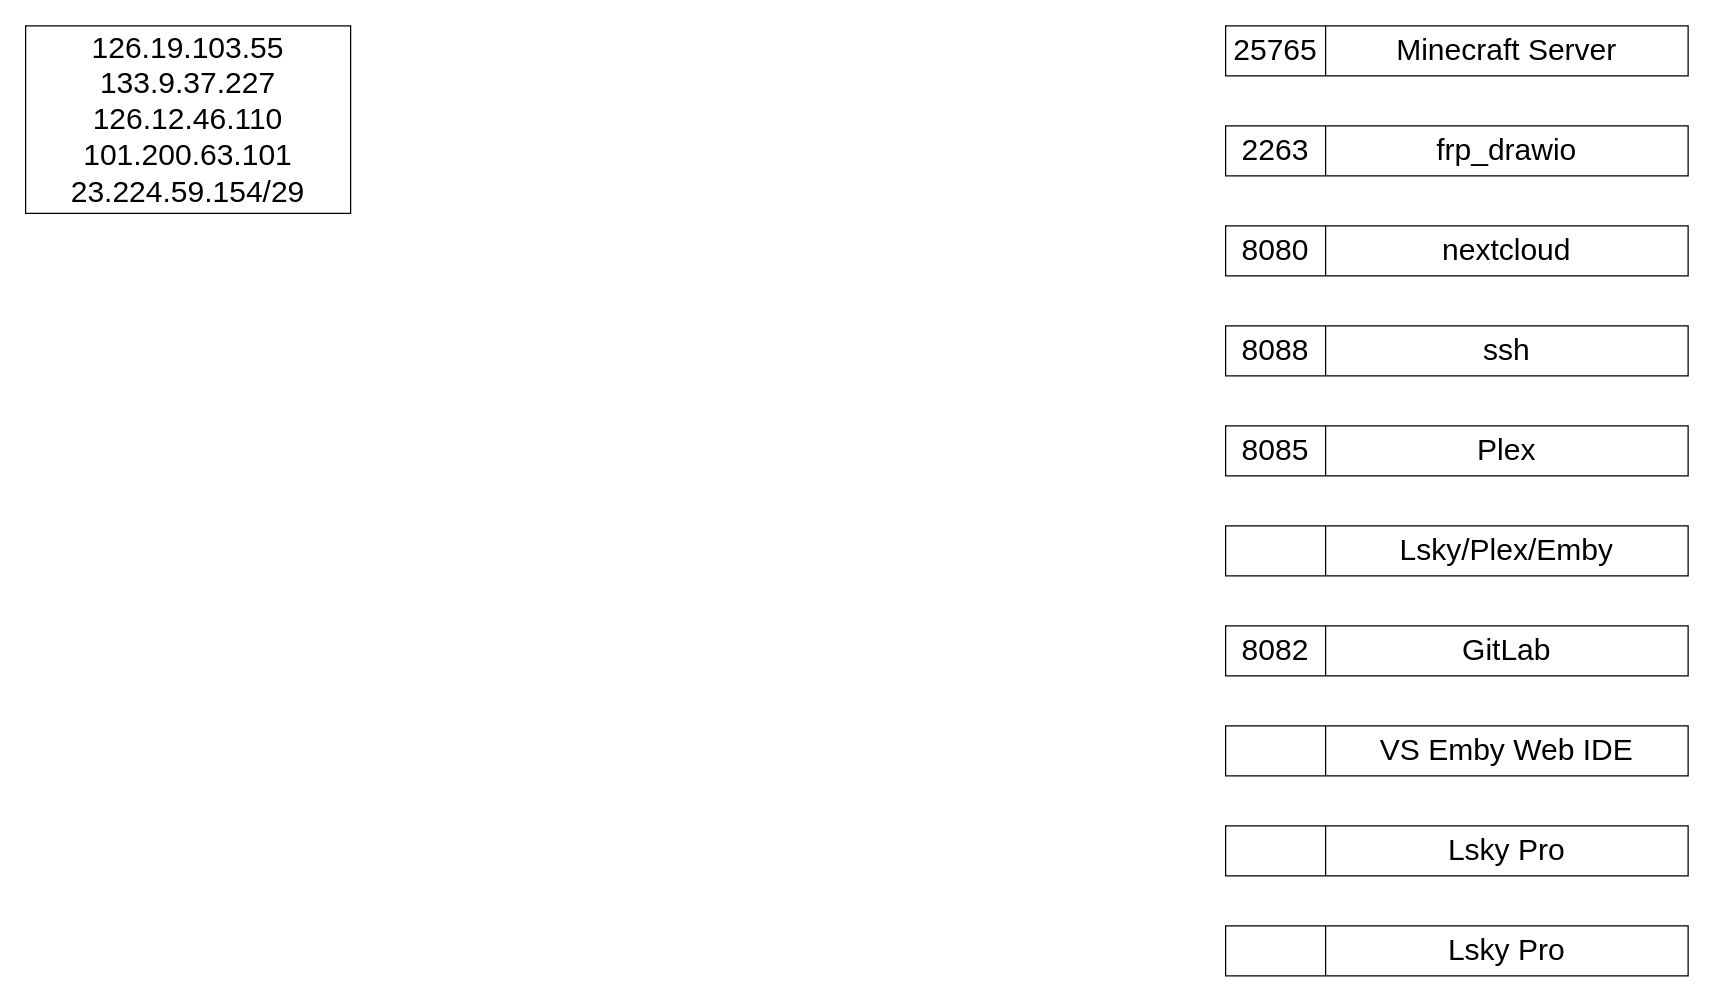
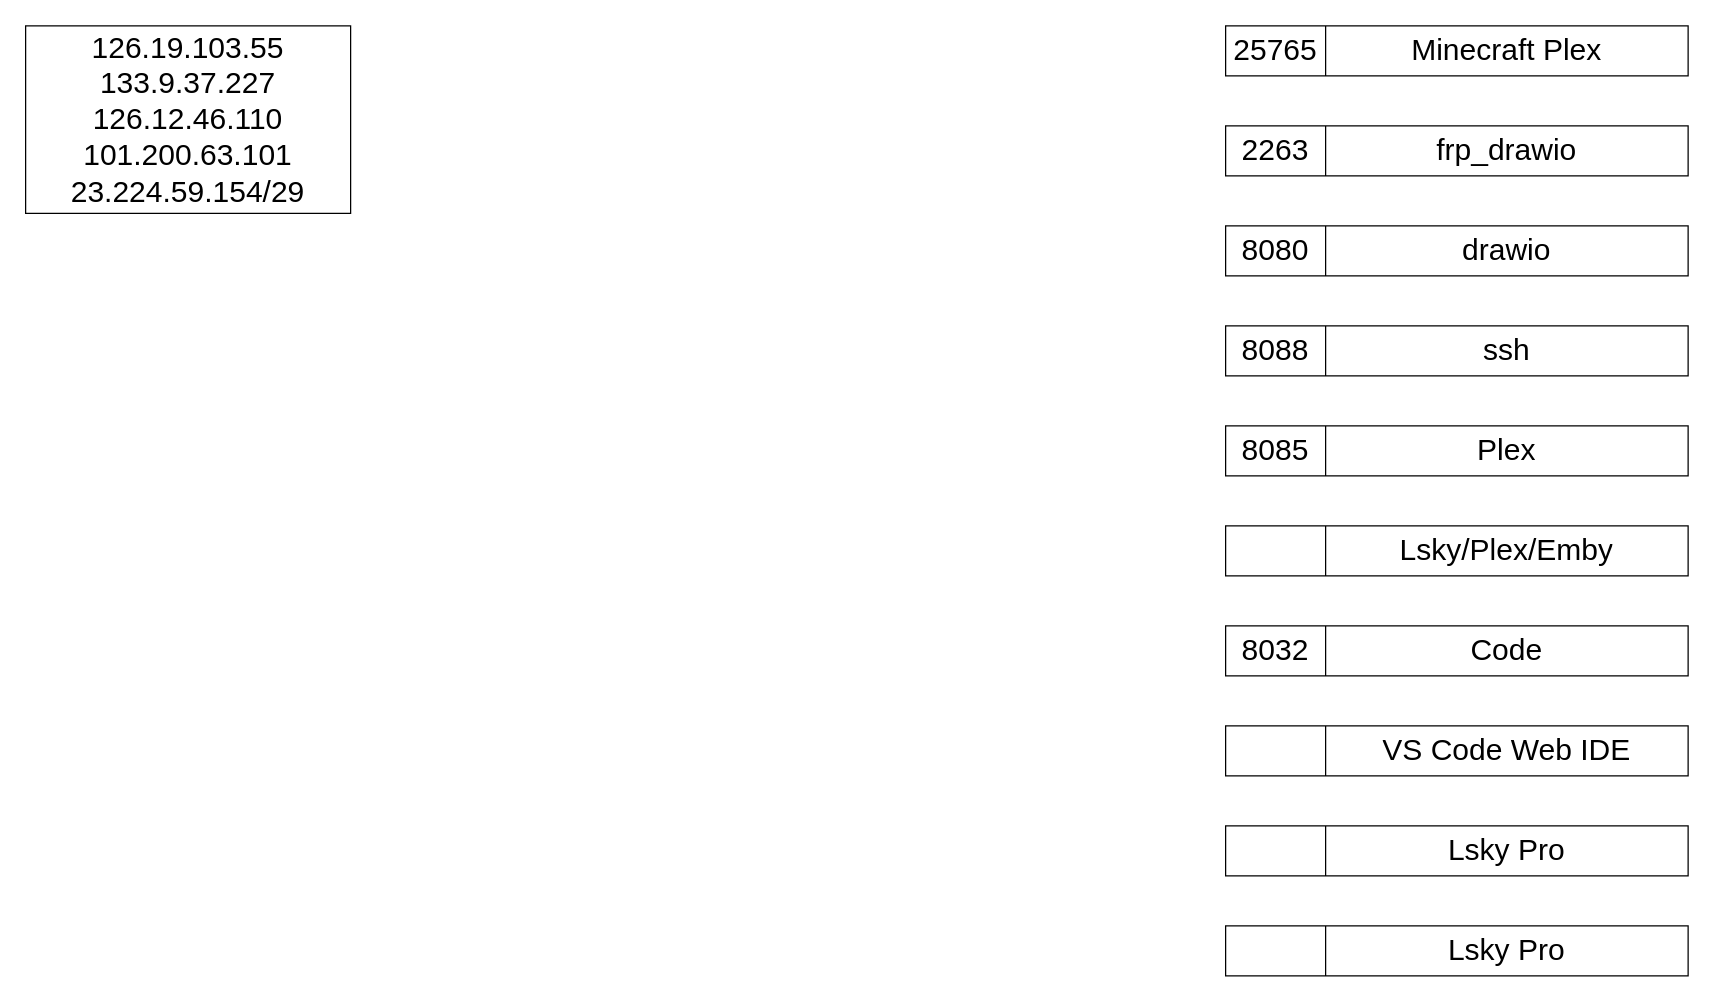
  <mxCell id="0" />
  <mxCell id="1" parent="0" />
  <mxCell id="2" value="" style="shape=table;startSize=0;container=1;collapsible=0;childLayout=tableLayout;fontSize=24;" parent="1" vertex="1"><mxGeometry x="980" y="20" width="370" height="40" as="geometry" /></mxCell>
  <mxCell id="3" value="" style="shape=tableRow;horizontal=0;startSize=0;swimlaneHead=0;swimlaneBody=0;top=0;left=0;bottom=0;right=0;collapsible=0;dropTarget=0;fillColor=none;points=[[0,0.5],[1,0.5]];portConstraint=eastwest;fontSize=24;" parent="2" vertex="1"><mxGeometry width="370" height="40" as="geometry" /></mxCell>
  <mxCell id="4" value="25765" style="shape=partialRectangle;html=1;whiteSpace=wrap;connectable=0;overflow=hidden;fillColor=none;top=0;left=0;bottom=0;right=0;pointerEvents=1;fontSize=24;" parent="3" vertex="1"><mxGeometry width="80" height="40" as="geometry"><mxRectangle width="80" height="40" as="alternateBounds" /></mxGeometry></mxCell>
- <mxCell id="5" value="Minecraft Server" style="shape=partialRectangle;html=1;whiteSpace=wrap;connectable=0;overflow=hidden;fillColor=none;top=0;left=0;bottom=0;right=0;pointerEvents=1;fontSize=24;" parent="3" vertex="1"><mxGeometry x="80" width="290" height="40" as="geometry"><mxRectangle width="290" height="40" as="alternateBounds" /></mxGeometry></mxCell>
+ <mxCell id="5" value="Minecraft Plex" style="shape=partialRectangle;html=1;whiteSpace=wrap;connectable=0;overflow=hidden;fillColor=none;top=0;left=0;bottom=0;right=0;pointerEvents=1;fontSize=24;" parent="3" vertex="1"><mxGeometry x="80" width="290" height="40" as="geometry"><mxRectangle width="290" height="40" as="alternateBounds" /></mxGeometry></mxCell>
  <mxCell id="6" value="" style="shape=table;startSize=0;container=1;collapsible=0;childLayout=tableLayout;fontSize=24;" parent="1" vertex="1"><mxGeometry x="980" y="100" width="370" height="40" as="geometry" /></mxCell>
  <mxCell id="7" value="" style="shape=tableRow;horizontal=0;startSize=0;swimlaneHead=0;swimlaneBody=0;top=0;left=0;bottom=0;right=0;collapsible=0;dropTarget=0;fillColor=none;points=[[0,0.5],[1,0.5]];portConstraint=eastwest;fontSize=24;" parent="6" vertex="1"><mxGeometry width="370" height="40" as="geometry" /></mxCell>
  <mxCell id="8" value="2263" style="shape=partialRectangle;html=1;whiteSpace=wrap;connectable=0;overflow=hidden;fillColor=none;top=0;left=0;bottom=0;right=0;pointerEvents=1;fontSize=24;" parent="7" vertex="1"><mxGeometry width="80" height="40" as="geometry"><mxRectangle width="80" height="40" as="alternateBounds" /></mxGeometry></mxCell>
  <mxCell id="9" value="frp_drawio" style="shape=partialRectangle;html=1;whiteSpace=wrap;connectable=0;overflow=hidden;fillColor=none;top=0;left=0;bottom=0;right=0;pointerEvents=1;fontSize=24;" parent="7" vertex="1"><mxGeometry x="80" width="290" height="40" as="geometry"><mxRectangle width="290" height="40" as="alternateBounds" /></mxGeometry></mxCell>
  <mxCell id="10" value="" style="shape=table;startSize=0;container=1;collapsible=0;childLayout=tableLayout;fontSize=24;" parent="1" vertex="1"><mxGeometry x="980" y="260" width="370" height="40" as="geometry" /></mxCell>
  <mxCell id="11" value="" style="shape=tableRow;horizontal=0;startSize=0;swimlaneHead=0;swimlaneBody=0;top=0;left=0;bottom=0;right=0;collapsible=0;dropTarget=0;fillColor=none;points=[[0,0.5],[1,0.5]];portConstraint=eastwest;fontSize=24;" parent="10" vertex="1"><mxGeometry width="370" height="40" as="geometry" /></mxCell>
  <mxCell id="12" value="8088" style="shape=partialRectangle;html=1;whiteSpace=wrap;connectable=0;overflow=hidden;fillColor=none;top=0;left=0;bottom=0;right=0;pointerEvents=1;fontSize=24;" parent="11" vertex="1"><mxGeometry width="80" height="40" as="geometry"><mxRectangle width="80" height="40" as="alternateBounds" /></mxGeometry></mxCell>
  <mxCell id="13" value="ssh" style="shape=partialRectangle;html=1;whiteSpace=wrap;connectable=0;overflow=hidden;fillColor=none;top=0;left=0;bottom=0;right=0;pointerEvents=1;fontSize=24;" parent="11" vertex="1"><mxGeometry x="80" width="290" height="40" as="geometry"><mxRectangle width="290" height="40" as="alternateBounds" /></mxGeometry></mxCell>
  <mxCell id="14" value="" style="shape=table;startSize=0;container=1;collapsible=0;childLayout=tableLayout;fontSize=24;" parent="1" vertex="1"><mxGeometry x="980" y="180" width="370" height="40" as="geometry" /></mxCell>
  <mxCell id="15" value="" style="shape=tableRow;horizontal=0;startSize=0;swimlaneHead=0;swimlaneBody=0;top=0;left=0;bottom=0;right=0;collapsible=0;dropTarget=0;fillColor=none;points=[[0,0.5],[1,0.5]];portConstraint=eastwest;fontSize=24;" parent="14" vertex="1"><mxGeometry width="370" height="40" as="geometry" /></mxCell>
  <mxCell id="16" value="8080" style="shape=partialRectangle;html=1;whiteSpace=wrap;connectable=0;overflow=hidden;fillColor=none;top=0;left=0;bottom=0;right=0;pointerEvents=1;fontSize=24;" parent="15" vertex="1"><mxGeometry width="80" height="40" as="geometry"><mxRectangle width="80" height="40" as="alternateBounds" /></mxGeometry></mxCell>
- <mxCell id="17" value="nextcloud" style="shape=partialRectangle;html=1;whiteSpace=wrap;connectable=0;overflow=hidden;fillColor=none;top=0;left=0;bottom=0;right=0;pointerEvents=1;fontSize=24;" parent="15" vertex="1"><mxGeometry x="80" width="290" height="40" as="geometry"><mxRectangle width="290" height="40" as="alternateBounds" /></mxGeometry></mxCell>
+ <mxCell id="17" value="drawio" style="shape=partialRectangle;html=1;whiteSpace=wrap;connectable=0;overflow=hidden;fillColor=none;top=0;left=0;bottom=0;right=0;pointerEvents=1;fontSize=24;" parent="15" vertex="1"><mxGeometry x="80" width="290" height="40" as="geometry"><mxRectangle width="290" height="40" as="alternateBounds" /></mxGeometry></mxCell>
  <mxCell id="18" value="" style="shape=table;startSize=0;container=1;collapsible=0;childLayout=tableLayout;fontSize=24;" parent="1" vertex="1"><mxGeometry x="980" y="340" width="370" height="40" as="geometry" /></mxCell>
  <mxCell id="19" value="" style="shape=tableRow;horizontal=0;startSize=0;swimlaneHead=0;swimlaneBody=0;top=0;left=0;bottom=0;right=0;collapsible=0;dropTarget=0;fillColor=none;points=[[0,0.5],[1,0.5]];portConstraint=eastwest;fontSize=24;" parent="18" vertex="1"><mxGeometry width="370" height="40" as="geometry" /></mxCell>
  <mxCell id="20" value="8085" style="shape=partialRectangle;html=1;whiteSpace=wrap;connectable=0;overflow=hidden;fillColor=none;top=0;left=0;bottom=0;right=0;pointerEvents=1;fontSize=24;" parent="19" vertex="1"><mxGeometry width="80" height="40" as="geometry"><mxRectangle width="80" height="40" as="alternateBounds" /></mxGeometry></mxCell>
  <mxCell id="21" value="Plex" style="shape=partialRectangle;html=1;whiteSpace=wrap;connectable=0;overflow=hidden;fillColor=none;top=0;left=0;bottom=0;right=0;pointerEvents=1;fontSize=24;" parent="19" vertex="1"><mxGeometry x="80" width="290" height="40" as="geometry"><mxRectangle width="290" height="40" as="alternateBounds" /></mxGeometry></mxCell>
  <mxCell id="22" value="" style="shape=table;startSize=0;container=1;collapsible=0;childLayout=tableLayout;fontSize=24;" parent="1" vertex="1"><mxGeometry x="980" y="420" width="370" height="40" as="geometry" /></mxCell>
  <mxCell id="23" value="" style="shape=tableRow;horizontal=0;startSize=0;swimlaneHead=0;swimlaneBody=0;top=0;left=0;bottom=0;right=0;collapsible=0;dropTarget=0;fillColor=none;points=[[0,0.5],[1,0.5]];portConstraint=eastwest;fontSize=24;" parent="22" vertex="1"><mxGeometry width="370" height="40" as="geometry" /></mxCell>
  <mxCell id="24" value="" style="shape=partialRectangle;html=1;whiteSpace=wrap;connectable=0;overflow=hidden;fillColor=none;top=0;left=0;bottom=0;right=0;pointerEvents=1;fontSize=24;" parent="23" vertex="1"><mxGeometry width="80" height="40" as="geometry"><mxRectangle width="80" height="40" as="alternateBounds" /></mxGeometry></mxCell>
  <mxCell id="25" value="Lsky/Plex/Emby" style="shape=partialRectangle;html=1;whiteSpace=wrap;connectable=0;overflow=hidden;fillColor=none;top=0;left=0;bottom=0;right=0;pointerEvents=1;fontSize=24;" parent="23" vertex="1"><mxGeometry x="80" width="290" height="40" as="geometry"><mxRectangle width="290" height="40" as="alternateBounds" /></mxGeometry></mxCell>
  <mxCell id="26" value="" style="shape=table;startSize=0;container=1;collapsible=0;childLayout=tableLayout;fontSize=24;" parent="1" vertex="1"><mxGeometry x="980" y="500" width="370" height="40" as="geometry" /></mxCell>
  <mxCell id="27" value="" style="shape=tableRow;horizontal=0;startSize=0;swimlaneHead=0;swimlaneBody=0;top=0;left=0;bottom=0;right=0;collapsible=0;dropTarget=0;fillColor=none;points=[[0,0.5],[1,0.5]];portConstraint=eastwest;fontSize=24;" parent="26" vertex="1"><mxGeometry width="370" height="40" as="geometry" /></mxCell>
- <mxCell id="28" value="8082" style="shape=partialRectangle;html=1;whiteSpace=wrap;connectable=0;overflow=hidden;fillColor=none;top=0;left=0;bottom=0;right=0;pointerEvents=1;fontSize=24;" parent="27" vertex="1"><mxGeometry width="80" height="40" as="geometry"><mxRectangle width="80" height="40" as="alternateBounds" /></mxGeometry></mxCell>
- <mxCell id="29" value="GitLab" style="shape=partialRectangle;html=1;whiteSpace=wrap;connectable=0;overflow=hidden;fillColor=none;top=0;left=0;bottom=0;right=0;pointerEvents=1;fontSize=24;" parent="27" vertex="1"><mxGeometry x="80" width="290" height="40" as="geometry"><mxRectangle width="290" height="40" as="alternateBounds" /></mxGeometry></mxCell>
+ <mxCell id="28" value="8032" style="shape=partialRectangle;html=1;whiteSpace=wrap;connectable=0;overflow=hidden;fillColor=none;top=0;left=0;bottom=0;right=0;pointerEvents=1;fontSize=24;" parent="27" vertex="1"><mxGeometry width="80" height="40" as="geometry"><mxRectangle width="80" height="40" as="alternateBounds" /></mxGeometry></mxCell>
+ <mxCell id="29" value="Code" style="shape=partialRectangle;html=1;whiteSpace=wrap;connectable=0;overflow=hidden;fillColor=none;top=0;left=0;bottom=0;right=0;pointerEvents=1;fontSize=24;" parent="27" vertex="1"><mxGeometry x="80" width="290" height="40" as="geometry"><mxRectangle width="290" height="40" as="alternateBounds" /></mxGeometry></mxCell>
  <mxCell id="30" value="" style="shape=table;startSize=0;container=1;collapsible=0;childLayout=tableLayout;fontSize=24;" parent="1" vertex="1"><mxGeometry x="980" y="580" width="370" height="40" as="geometry" /></mxCell>
  <mxCell id="31" value="" style="shape=tableRow;horizontal=0;startSize=0;swimlaneHead=0;swimlaneBody=0;top=0;left=0;bottom=0;right=0;collapsible=0;dropTarget=0;fillColor=none;points=[[0,0.5],[1,0.5]];portConstraint=eastwest;fontSize=24;" parent="30" vertex="1"><mxGeometry width="370" height="40" as="geometry" /></mxCell>
  <mxCell id="32" value="" style="shape=partialRectangle;html=1;whiteSpace=wrap;connectable=0;overflow=hidden;fillColor=none;top=0;left=0;bottom=0;right=0;pointerEvents=1;fontSize=24;" parent="31" vertex="1"><mxGeometry width="80" height="40" as="geometry"><mxRectangle width="80" height="40" as="alternateBounds" /></mxGeometry></mxCell>
- <mxCell id="33" value="VS Emby Web IDE" style="shape=partialRectangle;html=1;whiteSpace=wrap;connectable=0;overflow=hidden;fillColor=none;top=0;left=0;bottom=0;right=0;pointerEvents=1;fontSize=24;" parent="31" vertex="1"><mxGeometry x="80" width="290" height="40" as="geometry"><mxRectangle width="290" height="40" as="alternateBounds" /></mxGeometry></mxCell>
+ <mxCell id="33" value="VS Code Web IDE" style="shape=partialRectangle;html=1;whiteSpace=wrap;connectable=0;overflow=hidden;fillColor=none;top=0;left=0;bottom=0;right=0;pointerEvents=1;fontSize=24;" parent="31" vertex="1"><mxGeometry x="80" width="290" height="40" as="geometry"><mxRectangle width="290" height="40" as="alternateBounds" /></mxGeometry></mxCell>
  <mxCell id="34" value="" style="shape=table;startSize=0;container=1;collapsible=0;childLayout=tableLayout;fontSize=24;" parent="1" vertex="1"><mxGeometry x="980" y="660" width="370" height="40" as="geometry" /></mxCell>
  <mxCell id="35" value="" style="shape=tableRow;horizontal=0;startSize=0;swimlaneHead=0;swimlaneBody=0;top=0;left=0;bottom=0;right=0;collapsible=0;dropTarget=0;fillColor=none;points=[[0,0.5],[1,0.5]];portConstraint=eastwest;fontSize=24;" parent="34" vertex="1"><mxGeometry width="370" height="40" as="geometry" /></mxCell>
  <mxCell id="36" value="" style="shape=partialRectangle;html=1;whiteSpace=wrap;connectable=0;overflow=hidden;fillColor=none;top=0;left=0;bottom=0;right=0;pointerEvents=1;fontSize=24;" parent="35" vertex="1"><mxGeometry width="80" height="40" as="geometry"><mxRectangle width="80" height="40" as="alternateBounds" /></mxGeometry></mxCell>
  <mxCell id="37" value="&lt;span&gt;Lsky Pro&lt;/span&gt;" style="shape=partialRectangle;html=1;whiteSpace=wrap;connectable=0;overflow=hidden;fillColor=none;top=0;left=0;bottom=0;right=0;pointerEvents=1;fontSize=24;" parent="35" vertex="1"><mxGeometry x="80" width="290" height="40" as="geometry"><mxRectangle width="290" height="40" as="alternateBounds" /></mxGeometry></mxCell>
  <mxCell id="38" value="" style="shape=table;startSize=0;container=1;collapsible=0;childLayout=tableLayout;fontSize=24;" vertex="1" parent="1"><mxGeometry x="980" y="740" width="370" height="40" as="geometry" /></mxCell>
  <mxCell id="39" value="" style="shape=tableRow;horizontal=0;startSize=0;swimlaneHead=0;swimlaneBody=0;top=0;left=0;bottom=0;right=0;collapsible=0;dropTarget=0;fillColor=none;points=[[0,0.5],[1,0.5]];portConstraint=eastwest;fontSize=24;" vertex="1" parent="38"><mxGeometry width="370" height="40" as="geometry" /></mxCell>
  <mxCell id="40" value="" style="shape=partialRectangle;html=1;whiteSpace=wrap;connectable=0;overflow=hidden;fillColor=none;top=0;left=0;bottom=0;right=0;pointerEvents=1;fontSize=24;" vertex="1" parent="39"><mxGeometry width="80" height="40" as="geometry"><mxRectangle width="80" height="40" as="alternateBounds" /></mxGeometry></mxCell>
  <mxCell id="41" value="Lsky Pro" style="shape=partialRectangle;html=1;whiteSpace=wrap;connectable=0;overflow=hidden;fillColor=none;top=0;left=0;bottom=0;right=0;pointerEvents=1;fontSize=24;" vertex="1" parent="39"><mxGeometry x="80" width="290" height="40" as="geometry"><mxRectangle width="290" height="40" as="alternateBounds" /></mxGeometry></mxCell>
  <mxCell id="42" value="&lt;font style=&quot;font-size: 24px&quot;&gt;126.19.103.55&lt;br&gt;133.9.37.227&lt;br&gt;126.12.46.110&lt;br&gt;101.200.63.101&lt;br&gt;23.224.59.154/29&lt;br&gt;&lt;/font&gt;" style="rounded=0;whiteSpace=wrap;html=1;" vertex="1" parent="1"><mxGeometry x="20" y="20" width="260" height="150" as="geometry" /></mxCell>
